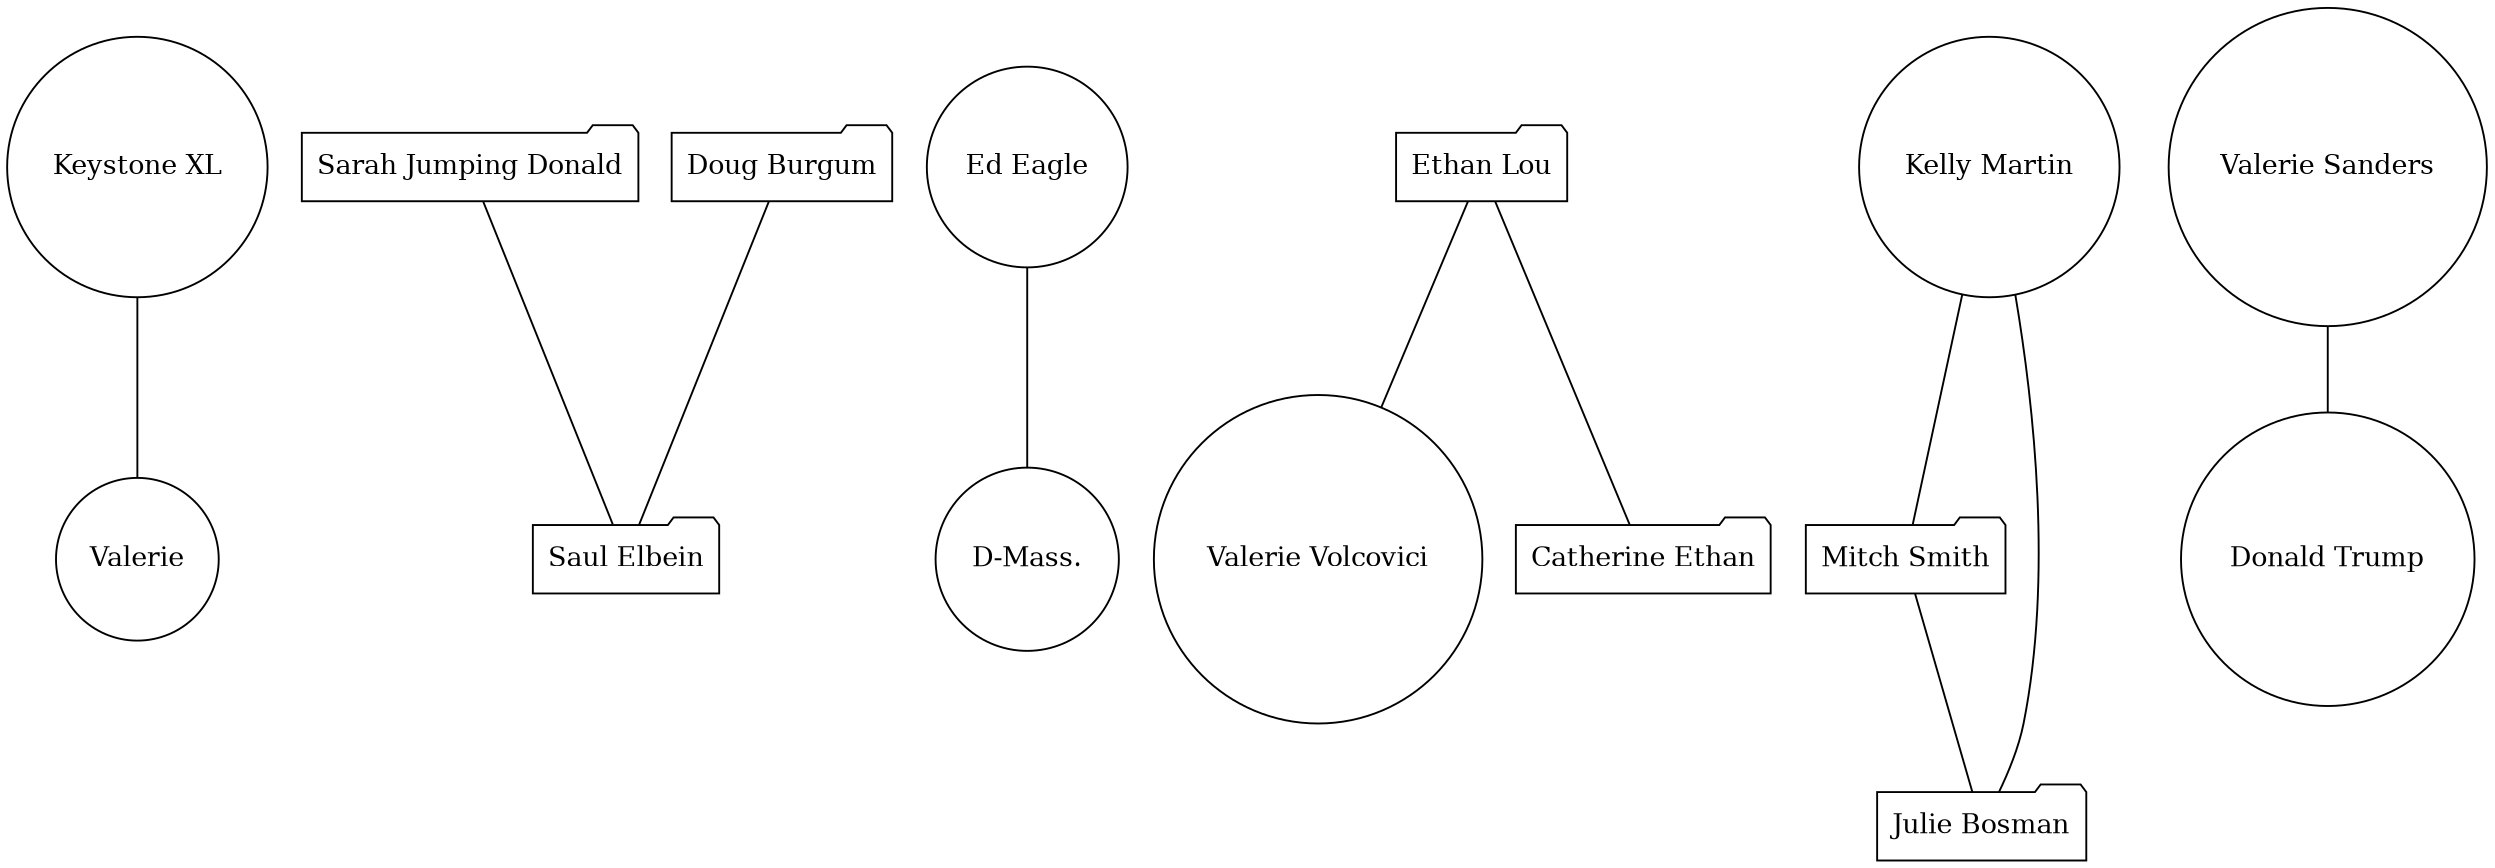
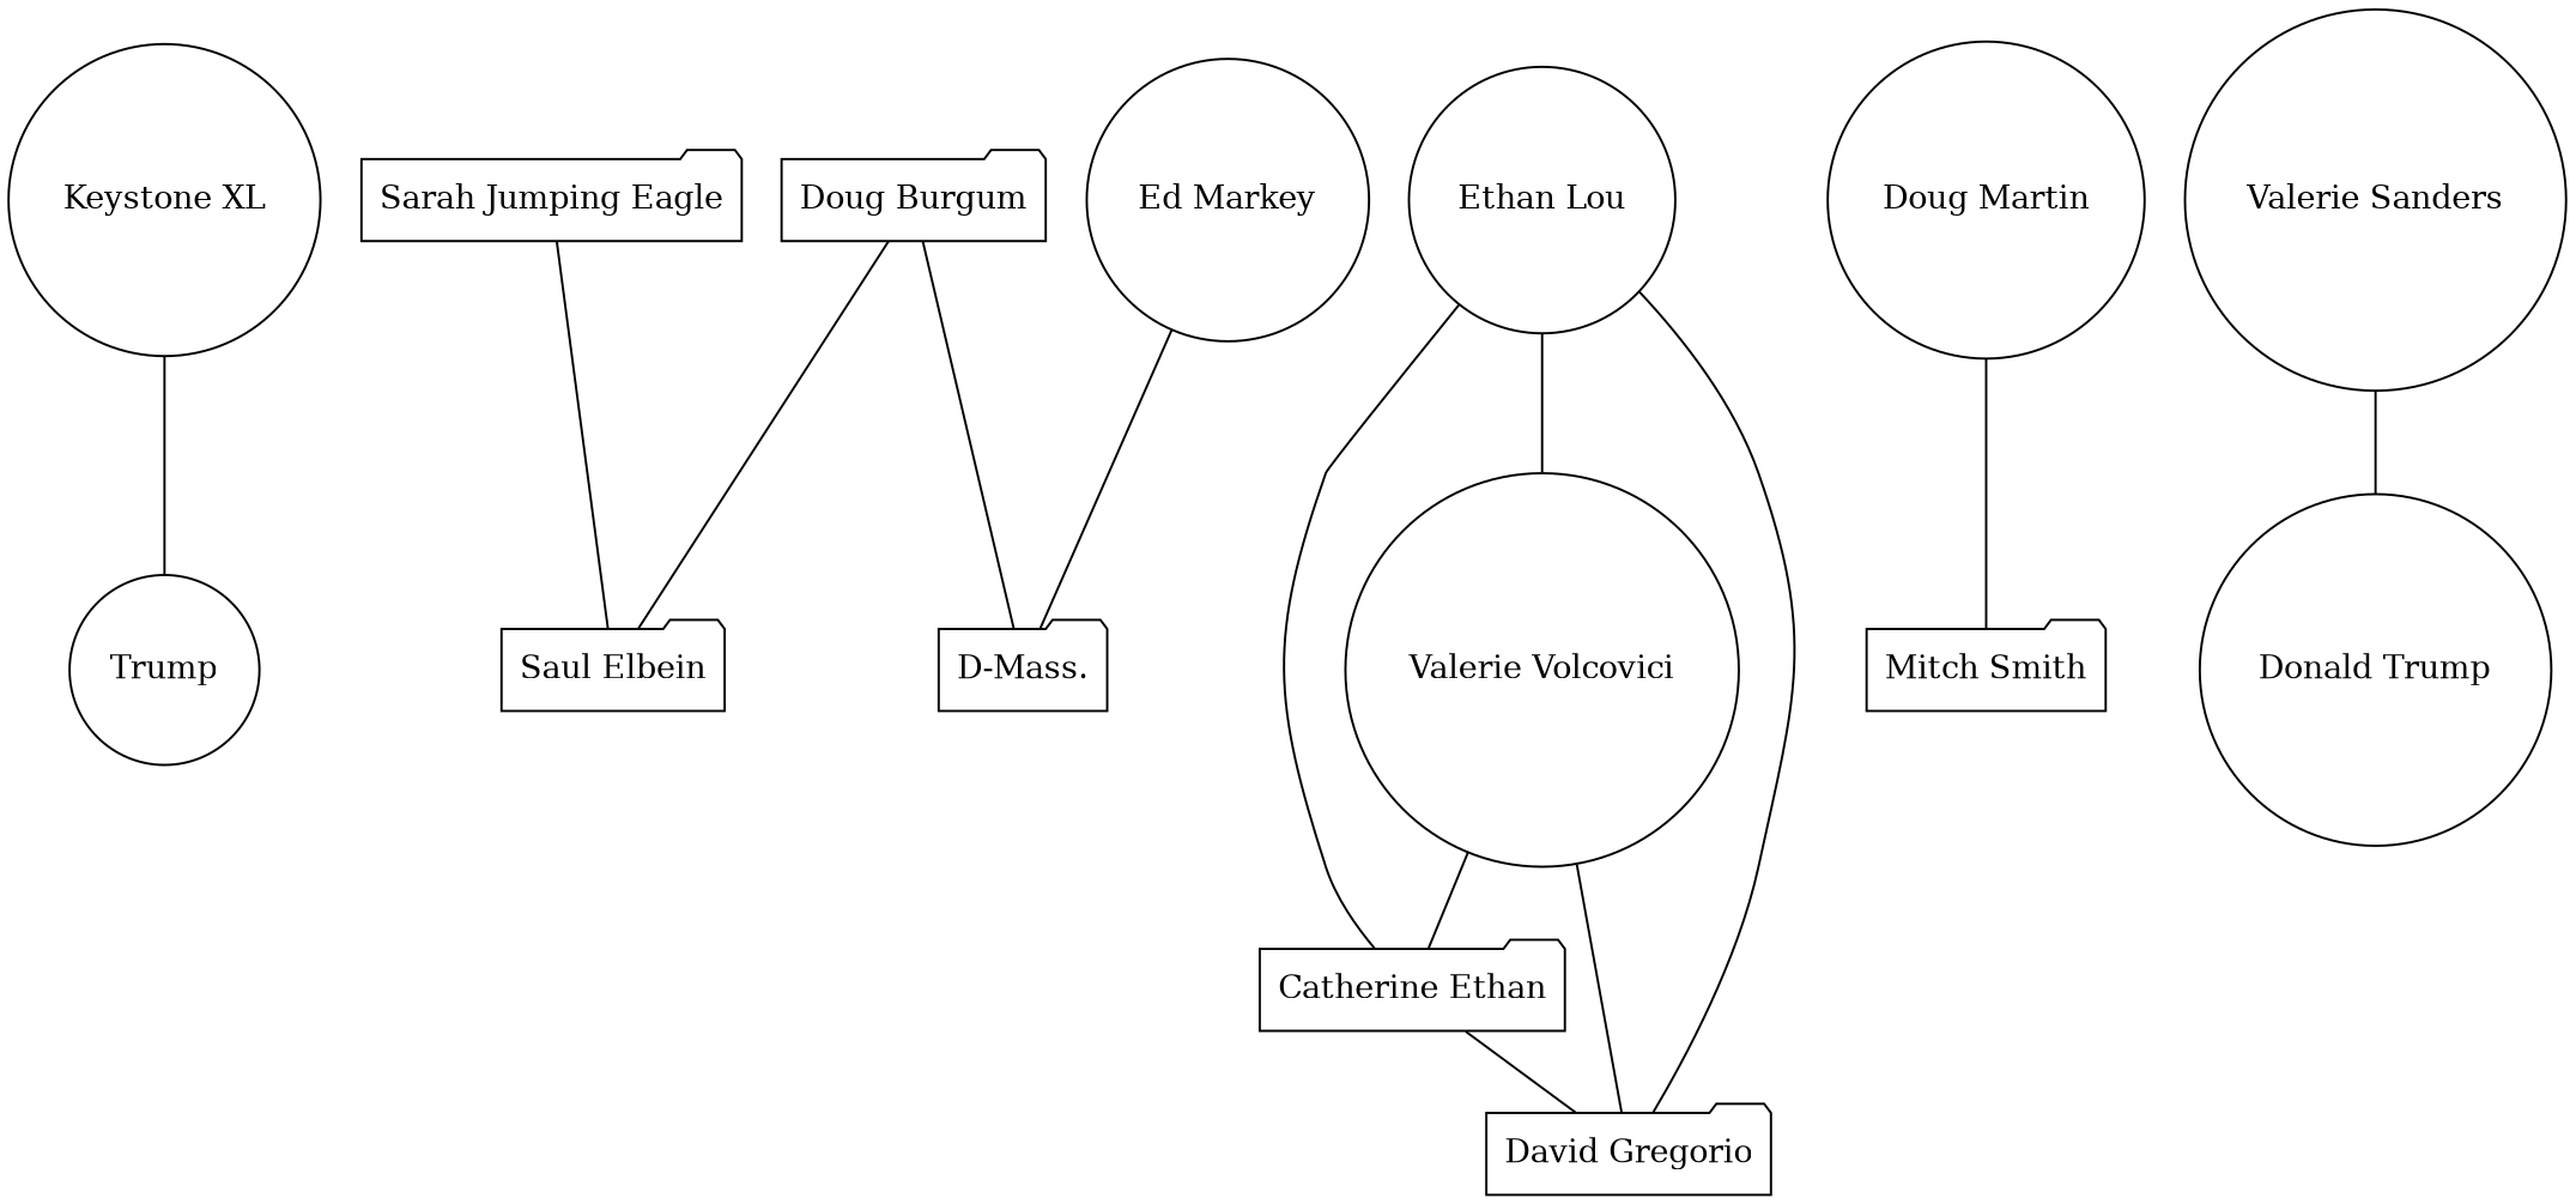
  strict graph {
    node [shape=circle]
    "Keystone XL"
-   Trump [label=Valerie]
-   "Sarah Jumping Eagle" [shape=folder label="Sarah Jumping Donald"]
+   Trump
+   "Sarah Jumping Eagle" [shape=folder]
    "Saul Elbein" [shape=folder]
    "Doug Burgum" [shape=folder]
-   "D-Mass."
-   "Ed Markey" [label="Ed Eagle"]
+   "D-Mass." [shape=folder]
+   "Ed Markey"
    "Valerie Volcovici"
-   "Ethan Lou" [shape=folder]
+   "Ethan Lou"
    n10 [label="Catherine Ethan" shape=folder]
-   "Kelly Martin"
+   "David Gregorio" [shape=folder]
+   "Kelly Martin" [label="Doug Martin"]
    "Mitch Smith" [shape=folder]
-   "Julie Bosman" [shape=folder]
    n15 [label="Valerie Sanders"]
    "Donald Trump"
    "Keystone XL" -- Trump
    "Sarah Jumping Eagle" -- "Saul Elbein"
    "Doug Burgum" -- "Saul Elbein"
+   "Doug Burgum" -- "D-Mass."
    "Ed Markey" -- "D-Mass."
+   "Valerie Volcovici" -- n10
+   "Valerie Volcovici" -- "David Gregorio"
    "Ethan Lou" -- "Valerie Volcovici"
    "Ethan Lou" -- n10
+   "Ethan Lou" -- "David Gregorio"
+   n10 -- "David Gregorio"
    "Kelly Martin" -- "Mitch Smith"
-   "Kelly Martin" -- "Julie Bosman"
-   "Mitch Smith" -- "Julie Bosman"
    n15 -- "Donald Trump"
  }
